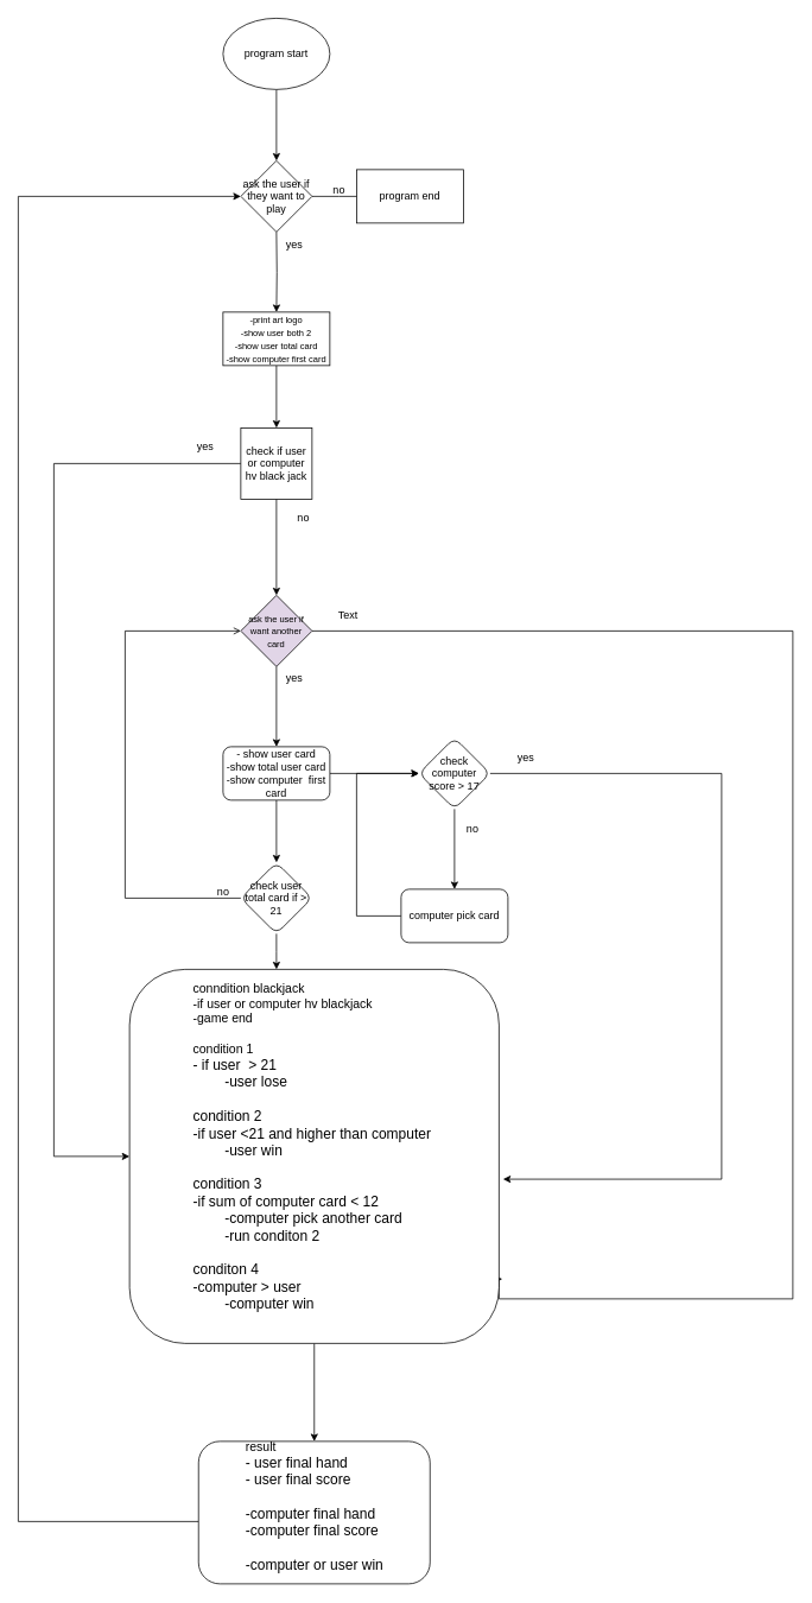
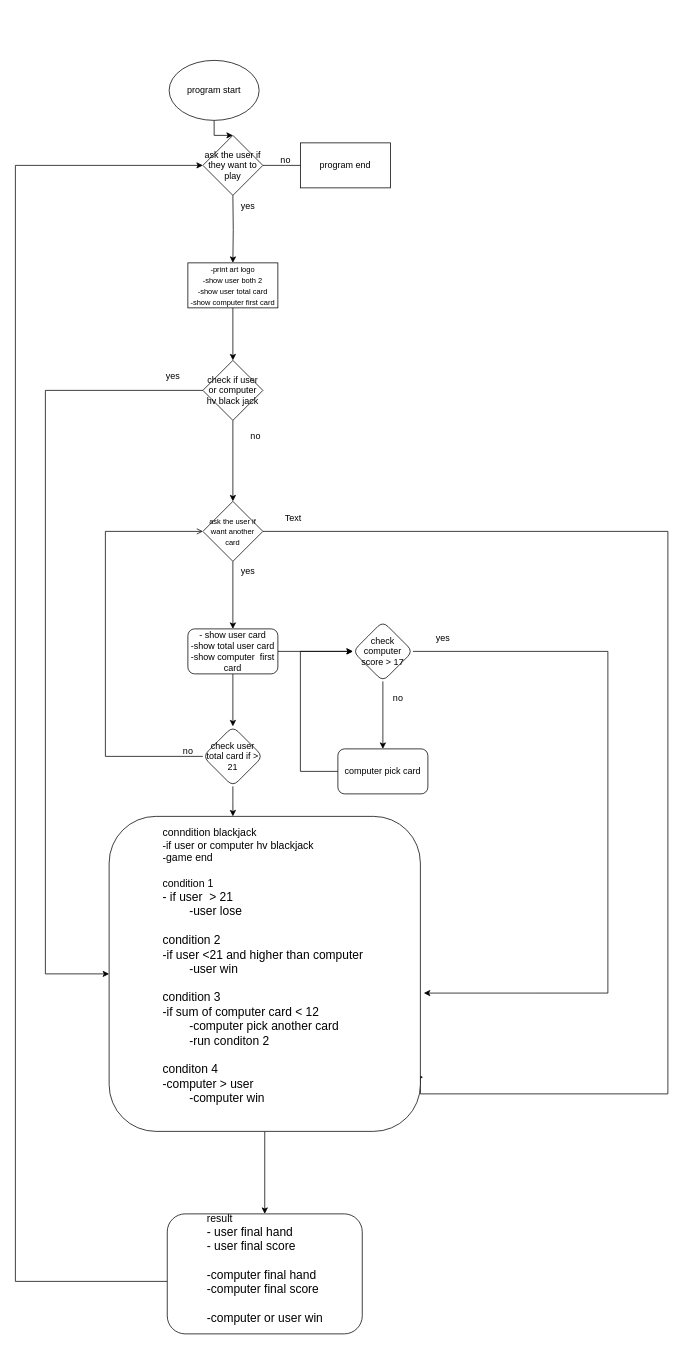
  <mxCell id="0" />
  <mxCell id="1" parent="0" />
  <mxCell id="2" value="" style="edgeStyle=orthogonalEdgeStyle;rounded=0;orthogonalLoop=1;jettySize=auto;html=1;" parent="1" source="3" target="5" edge="1"><mxGeometry relative="1" as="geometry" /></mxCell>
- <mxCell id="3" value="program start" style="ellipse;whiteSpace=wrap;html=1;" parent="1" vertex="1"><mxGeometry x="250" y="20" width="120" height="80" as="geometry" /></mxCell>
+ <mxCell id="3" value="program start" style="ellipse;whiteSpace=wrap;html=1;" parent="1" vertex="1"><mxGeometry x="225" y="80" width="120" height="80" as="geometry" /></mxCell>
  <mxCell id="4" value="" style="edgeStyle=orthogonalEdgeStyle;rounded=0;orthogonalLoop=1;jettySize=auto;html=1;" parent="1" source="5" edge="1"><mxGeometry relative="1" as="geometry"><mxPoint x="410" y="220" as="targetPoint" /></mxGeometry></mxCell>
  <mxCell id="5" value="ask the user if they want to play" style="rhombus;whiteSpace=wrap;html=1;" parent="1" vertex="1"><mxGeometry x="270" y="180" width="80" height="80" as="geometry" /></mxCell>
  <mxCell id="6" value="" style="edgeStyle=orthogonalEdgeStyle;rounded=0;orthogonalLoop=1;jettySize=auto;html=1;" parent="1" target="9" edge="1"><mxGeometry relative="1" as="geometry"><mxPoint x="310" y="260" as="sourcePoint" /></mxGeometry></mxCell>
  <mxCell id="7" value="" style="edgeStyle=orthogonalEdgeStyle;rounded=0;orthogonalLoop=1;jettySize=auto;html=1;" parent="1" source="9" target="29" edge="1"><mxGeometry relative="1" as="geometry" /></mxCell>
  <mxCell id="8" value="" style="edgeStyle=orthogonalEdgeStyle;rounded=0;orthogonalLoop=1;jettySize=auto;html=1;entryX=0;entryY=0.5;entryDx=0;entryDy=0;exitX=0;exitY=0.5;exitDx=0;exitDy=0;" parent="1" source="29" target="24" edge="1"><mxGeometry relative="1" as="geometry"><mxPoint x="170" y="380" as="targetPoint" /><Array as="points"><mxPoint x="60" y="520" /><mxPoint x="60" y="1298" /></Array></mxGeometry></mxCell>
  <mxCell id="9" value="&lt;font style=&quot;font-size: 10px;&quot;&gt;-print art logo&lt;br&gt;-show user both 2&lt;br&gt;-show user total card&lt;br&gt;-show computer first card&lt;/font&gt;" style="whiteSpace=wrap;html=1;" parent="1" vertex="1"><mxGeometry x="250" y="350" width="120" height="60" as="geometry" /></mxCell>
  <mxCell id="10" value="program end" style="whiteSpace=wrap;html=1;" parent="1" vertex="1"><mxGeometry x="400" y="190" width="120" height="60" as="geometry" /></mxCell>
  <mxCell id="11" value="no" style="text;html=1;align=center;verticalAlign=middle;resizable=0;points=[];autosize=1;strokeColor=none;fillColor=none;" parent="1" vertex="1"><mxGeometry x="360" y="198" width="40" height="30" as="geometry" /></mxCell>
  <mxCell id="12" value="" style="edgeStyle=orthogonalEdgeStyle;rounded=0;orthogonalLoop=1;jettySize=auto;html=1;" parent="1" source="14" target="17" edge="1"><mxGeometry relative="1" as="geometry" /></mxCell>
  <mxCell id="13" value="" style="edgeStyle=orthogonalEdgeStyle;rounded=0;orthogonalLoop=1;jettySize=auto;html=1;entryX=1.009;entryY=0.828;entryDx=0;entryDy=0;entryPerimeter=0;" parent="1" source="14" target="24" edge="1"><mxGeometry relative="1" as="geometry"><mxPoint x="510" y="1128" as="targetPoint" /><Array as="points"><mxPoint x="890" y="708" /><mxPoint x="890" y="1458" /><mxPoint x="560" y="1458" /><mxPoint x="560" y="1436" /></Array></mxGeometry></mxCell>
- <mxCell id="14" value="&lt;font style=&quot;font-size: 10px;&quot;&gt;ask the user if want another&lt;br&gt;card&lt;/font&gt;" style="rhombus;whiteSpace=wrap;html=1;fillColor=#e1d5e7;" parent="1" vertex="1"><mxGeometry x="270" y="668" width="80" height="80" as="geometry" /></mxCell>
+ <mxCell id="14" value="&lt;font style=&quot;font-size: 10px;&quot;&gt;ask the user if want another&lt;br&gt;card&lt;/font&gt;" style="rhombus;whiteSpace=wrap;html=1;" parent="1" vertex="1"><mxGeometry x="270" y="668" width="80" height="80" as="geometry" /></mxCell>
  <mxCell id="15" value="" style="edgeStyle=orthogonalEdgeStyle;rounded=0;orthogonalLoop=1;jettySize=auto;html=1;" parent="1" source="17" target="20" edge="1"><mxGeometry relative="1" as="geometry" /></mxCell>
  <mxCell id="16" value="" style="edgeStyle=orthogonalEdgeStyle;rounded=0;orthogonalLoop=1;jettySize=auto;html=1;" parent="1" source="17" target="34" edge="1"><mxGeometry relative="1" as="geometry" /></mxCell>
  <mxCell id="17" value="- show user card&lt;br&gt;-show total user card&lt;br&gt;-show computer&amp;nbsp; first card" style="rounded=1;whiteSpace=wrap;html=1;" parent="1" vertex="1"><mxGeometry x="250" y="838" width="120" height="60" as="geometry" /></mxCell>
  <mxCell id="18" value="" style="edgeStyle=orthogonalEdgeStyle;rounded=0;orthogonalLoop=1;jettySize=auto;html=1;entryX=0;entryY=0.5;entryDx=0;entryDy=0;endArrow=open;" parent="1" source="20" target="14" edge="1"><mxGeometry relative="1" as="geometry"><mxPoint x="190" y="708" as="targetPoint" /><Array as="points"><mxPoint x="140" y="1008" /><mxPoint x="140" y="708" /></Array></mxGeometry></mxCell>
  <mxCell id="19" value="" style="edgeStyle=orthogonalEdgeStyle;rounded=0;orthogonalLoop=1;jettySize=auto;html=1;" parent="1" source="20" target="24" edge="1"><mxGeometry relative="1" as="geometry"><Array as="points"><mxPoint x="310" y="1068" /><mxPoint x="310" y="1068" /></Array></mxGeometry></mxCell>
  <mxCell id="20" value="&lt;font style=&quot;font-size: 12px;&quot;&gt;check user total card if &amp;gt; 21&lt;/font&gt;" style="rhombus;whiteSpace=wrap;html=1;rounded=1;" parent="1" vertex="1"><mxGeometry x="270" y="968" width="80" height="80" as="geometry" /></mxCell>
  <mxCell id="21" value="yes" style="text;html=1;align=center;verticalAlign=middle;resizable=0;points=[];autosize=1;strokeColor=none;fillColor=none;" parent="1" vertex="1"><mxGeometry x="310" y="746" width="40" height="30" as="geometry" /></mxCell>
  <mxCell id="22" value="no" style="text;html=1;align=center;verticalAlign=middle;resizable=0;points=[];autosize=1;strokeColor=none;fillColor=none;" parent="1" vertex="1"><mxGeometry x="230" y="986" width="40" height="30" as="geometry" /></mxCell>
  <mxCell id="23" value="" style="edgeStyle=orthogonalEdgeStyle;rounded=0;orthogonalLoop=1;jettySize=auto;html=1;" parent="1" source="24" target="26" edge="1"><mxGeometry relative="1" as="geometry" /></mxCell>
  <mxCell id="24" value="&lt;div style=&quot;text-align: left;&quot;&gt;&lt;font style=&quot;font-size: 14px;&quot;&gt;&lt;br&gt;&lt;/font&gt;&lt;/div&gt;&lt;div style=&quot;text-align: left;&quot;&gt;&lt;font style=&quot;font-size: 14px;&quot;&gt;conndition blackjack&lt;/font&gt;&lt;/div&gt;&lt;div style=&quot;text-align: left;&quot;&gt;&lt;font style=&quot;font-size: 14px;&quot;&gt;-if user or computer hv blackjack&lt;/font&gt;&lt;/div&gt;&lt;div style=&quot;text-align: left;&quot;&gt;&lt;font style=&quot;font-size: 14px;&quot;&gt;-game end&lt;/font&gt;&lt;/div&gt;&lt;div style=&quot;text-align: left;&quot;&gt;&lt;font style=&quot;font-size: 14px;&quot;&gt;&lt;br&gt;&lt;/font&gt;&lt;/div&gt;&lt;div style=&quot;text-align: left;&quot;&gt;&lt;font style=&quot;font-size: 14px;&quot;&gt;condition 1&lt;/font&gt;&lt;/div&gt;&lt;div style=&quot;text-align: left;&quot;&gt;&lt;font size=&quot;3&quot;&gt;- if user&amp;nbsp; &amp;gt; 21&amp;nbsp;&lt;/font&gt;&lt;/div&gt;&lt;div style=&quot;text-align: left;&quot;&gt;&lt;font size=&quot;3&quot;&gt;&lt;span style=&quot;white-space: pre;&quot;&gt;&#09;&lt;/span&gt;-user lose&lt;br&gt;&lt;/font&gt;&lt;/div&gt;&lt;div style=&quot;text-align: left;&quot;&gt;&lt;font size=&quot;3&quot;&gt;&lt;br&gt;&lt;/font&gt;&lt;/div&gt;&lt;div style=&quot;text-align: left;&quot;&gt;&lt;font size=&quot;3&quot;&gt;condition 2&lt;/font&gt;&lt;/div&gt;&lt;div style=&quot;text-align: left;&quot;&gt;&lt;font size=&quot;3&quot;&gt;-if user &amp;lt;21 and higher than computer&amp;nbsp;&lt;/font&gt;&lt;/div&gt;&lt;div style=&quot;text-align: left;&quot;&gt;&lt;font size=&quot;3&quot;&gt;&lt;span style=&quot;white-space: pre;&quot;&gt;&#09;&lt;/span&gt;-user win&lt;br&gt;&lt;/font&gt;&lt;/div&gt;&lt;div style=&quot;text-align: left;&quot;&gt;&lt;font size=&quot;3&quot;&gt;&lt;br&gt;&lt;/font&gt;&lt;/div&gt;&lt;div style=&quot;text-align: left;&quot;&gt;&lt;font size=&quot;3&quot;&gt;condition 3&lt;/font&gt;&lt;/div&gt;&lt;div style=&quot;text-align: left;&quot;&gt;&lt;font size=&quot;3&quot;&gt;-if sum of computer card &amp;lt; 12&lt;/font&gt;&lt;/div&gt;&lt;div style=&quot;text-align: left;&quot;&gt;&lt;font size=&quot;3&quot;&gt;&lt;span style=&quot;white-space: pre;&quot;&gt;&#09;&lt;/span&gt;-computer pick another card&lt;br&gt;&lt;/font&gt;&lt;/div&gt;&lt;div style=&quot;text-align: left;&quot;&gt;&lt;font size=&quot;3&quot;&gt;&lt;span style=&quot;white-space: pre;&quot;&gt;&#09;&lt;/span&gt;-run conditon 2&lt;br&gt;&lt;/font&gt;&lt;/div&gt;&lt;div style=&quot;text-align: left;&quot;&gt;&lt;font size=&quot;3&quot;&gt;&lt;br&gt;&lt;/font&gt;&lt;/div&gt;&lt;div style=&quot;text-align: left;&quot;&gt;&lt;font size=&quot;3&quot;&gt;conditon 4&lt;/font&gt;&lt;/div&gt;&lt;div style=&quot;text-align: left;&quot;&gt;&lt;font size=&quot;3&quot;&gt;-computer &amp;gt; user&lt;/font&gt;&lt;/div&gt;&lt;div style=&quot;text-align: left;&quot;&gt;&lt;font size=&quot;3&quot;&gt;&lt;span style=&quot;white-space: pre;&quot;&gt;&#09;&lt;/span&gt;-computer win&lt;br&gt;&lt;/font&gt;&lt;/div&gt;&lt;div style=&quot;text-align: left;&quot;&gt;&lt;font size=&quot;3&quot;&gt;&lt;br&gt;&lt;/font&gt;&lt;/div&gt;&lt;div style=&quot;text-align: left;&quot;&gt;&lt;span style=&quot;white-space: pre;&quot;&gt;&lt;font size=&quot;3&quot;&gt;&#09;&lt;/font&gt;&lt;/span&gt;&lt;br&gt;&lt;/div&gt;" style="whiteSpace=wrap;html=1;rounded=1;" parent="1" vertex="1"><mxGeometry x="145" y="1088" width="415" height="420" as="geometry" /></mxCell>
  <mxCell id="25" value="" style="edgeStyle=orthogonalEdgeStyle;rounded=0;orthogonalLoop=1;jettySize=auto;html=1;entryX=0;entryY=0.5;entryDx=0;entryDy=0;" parent="1" source="26" target="5" edge="1"><mxGeometry relative="1" as="geometry"><Array as="points"><mxPoint x="20" y="1708" /><mxPoint x="20" y="220" /></Array></mxGeometry></mxCell>
  <mxCell id="26" value="&lt;div style=&quot;text-align: left;&quot;&gt;&lt;span style=&quot;background-color: initial;&quot;&gt;&lt;font style=&quot;font-size: 14px;&quot;&gt;result&amp;nbsp;&lt;/font&gt;&lt;/span&gt;&lt;/div&gt;&lt;div style=&quot;text-align: left;&quot;&gt;&lt;span style=&quot;background-color: initial;&quot;&gt;&lt;font size=&quot;3&quot;&gt;- user final hand&lt;/font&gt;&lt;/span&gt;&lt;/div&gt;&lt;div style=&quot;text-align: left;&quot;&gt;&lt;span style=&quot;background-color: initial;&quot;&gt;&lt;font size=&quot;3&quot;&gt;- user final score&lt;/font&gt;&lt;/span&gt;&lt;/div&gt;&lt;div style=&quot;text-align: left;&quot;&gt;&lt;span style=&quot;background-color: initial;&quot;&gt;&lt;font size=&quot;3&quot;&gt;&lt;br&gt;&lt;/font&gt;&lt;/span&gt;&lt;/div&gt;&lt;div style=&quot;text-align: left;&quot;&gt;&lt;span style=&quot;background-color: initial;&quot;&gt;&lt;font size=&quot;3&quot;&gt;-computer final hand&lt;/font&gt;&lt;/span&gt;&lt;/div&gt;&lt;div style=&quot;text-align: left;&quot;&gt;&lt;span style=&quot;background-color: initial;&quot;&gt;&lt;font size=&quot;3&quot;&gt;-computer final score&lt;/font&gt;&lt;/span&gt;&lt;/div&gt;&lt;div style=&quot;text-align: left;&quot;&gt;&lt;span style=&quot;background-color: initial;&quot;&gt;&lt;font size=&quot;3&quot;&gt;&lt;br&gt;&lt;/font&gt;&lt;/span&gt;&lt;/div&gt;&lt;div style=&quot;text-align: left;&quot;&gt;&lt;span style=&quot;background-color: initial;&quot;&gt;&lt;font size=&quot;3&quot;&gt;-computer or user win&lt;/font&gt;&lt;/span&gt;&lt;/div&gt;&lt;div style=&quot;text-align: left;&quot;&gt;&lt;span style=&quot;background-color: initial;&quot;&gt;&lt;br&gt;&lt;/span&gt;&lt;/div&gt;" style="rounded=1;whiteSpace=wrap;html=1;" parent="1" vertex="1"><mxGeometry x="222.5" y="1618" width="260" height="160" as="geometry" /></mxCell>
  <mxCell id="27" value="yes" style="text;html=1;align=center;verticalAlign=middle;resizable=0;points=[];autosize=1;strokeColor=none;fillColor=none;" parent="1" vertex="1"><mxGeometry x="310" y="260" width="40" height="30" as="geometry" /></mxCell>
  <mxCell id="28" value="" style="edgeStyle=orthogonalEdgeStyle;rounded=0;orthogonalLoop=1;jettySize=auto;html=1;" parent="1" source="29" target="14" edge="1"><mxGeometry relative="1" as="geometry" /></mxCell>
- <mxCell id="29" value="check if user or computer hv black jack" style="whiteSpace=wrap;html=1;rounded=0;" parent="1" vertex="1"><mxGeometry x="270" y="480" width="80" height="80" as="geometry" /></mxCell>
+ <mxCell id="29" value="check if user or computer hv black jack" style="rhombus;whiteSpace=wrap;html=1;" parent="1" vertex="1"><mxGeometry x="270" y="480" width="80" height="80" as="geometry" /></mxCell>
  <mxCell id="30" value="yes" style="text;html=1;align=center;verticalAlign=middle;resizable=0;points=[];autosize=1;strokeColor=none;fillColor=none;" parent="1" vertex="1"><mxGeometry x="210" y="486" width="40" height="30" as="geometry" /></mxCell>
  <mxCell id="31" value="no" style="text;html=1;align=center;verticalAlign=middle;resizable=0;points=[];autosize=1;strokeColor=none;fillColor=none;" parent="1" vertex="1"><mxGeometry x="320" y="566" width="40" height="30" as="geometry" /></mxCell>
  <mxCell id="32" value="" style="edgeStyle=orthogonalEdgeStyle;rounded=0;orthogonalLoop=1;jettySize=auto;html=1;entryX=1.011;entryY=0.561;entryDx=0;entryDy=0;entryPerimeter=0;exitX=1;exitY=0.5;exitDx=0;exitDy=0;" parent="1" source="34" target="24" edge="1"><mxGeometry relative="1" as="geometry"><mxPoint x="610" y="868" as="targetPoint" /><Array as="points"><mxPoint x="810" y="868" /><mxPoint x="810" y="1324" /></Array></mxGeometry></mxCell>
  <mxCell id="33" value="" style="edgeStyle=orthogonalEdgeStyle;rounded=0;orthogonalLoop=1;jettySize=auto;html=1;" parent="1" source="34" target="37" edge="1"><mxGeometry relative="1" as="geometry" /></mxCell>
  <mxCell id="34" value="check computer score &amp;gt; 17" style="rhombus;whiteSpace=wrap;html=1;rounded=1;" parent="1" vertex="1"><mxGeometry x="470" y="828" width="80" height="80" as="geometry" /></mxCell>
  <mxCell id="35" value="yes" style="text;html=1;align=center;verticalAlign=middle;resizable=0;points=[];autosize=1;strokeColor=none;fillColor=none;" parent="1" vertex="1"><mxGeometry x="570" y="836" width="40" height="30" as="geometry" /></mxCell>
  <mxCell id="36" value="" style="edgeStyle=orthogonalEdgeStyle;rounded=0;orthogonalLoop=1;jettySize=auto;html=1;" parent="1" source="37" edge="1"><mxGeometry relative="1" as="geometry"><mxPoint x="470" y="868" as="targetPoint" /><Array as="points"><mxPoint x="400" y="1028" /><mxPoint x="400" y="868" /></Array></mxGeometry></mxCell>
  <mxCell id="37" value="computer pick card" style="whiteSpace=wrap;html=1;rounded=1;" parent="1" vertex="1"><mxGeometry x="450" y="998" width="120" height="60" as="geometry" /></mxCell>
  <mxCell id="38" value="no" style="text;html=1;align=center;verticalAlign=middle;resizable=0;points=[];autosize=1;strokeColor=none;fillColor=none;" parent="1" vertex="1"><mxGeometry x="510" y="916" width="40" height="30" as="geometry" /></mxCell>
  <mxCell id="39" value="Text" style="text;html=1;align=center;verticalAlign=middle;resizable=0;points=[];autosize=1;strokeColor=none;fillColor=none;" parent="1" vertex="1"><mxGeometry x="365" y="676" width="50" height="30" as="geometry" /></mxCell>
